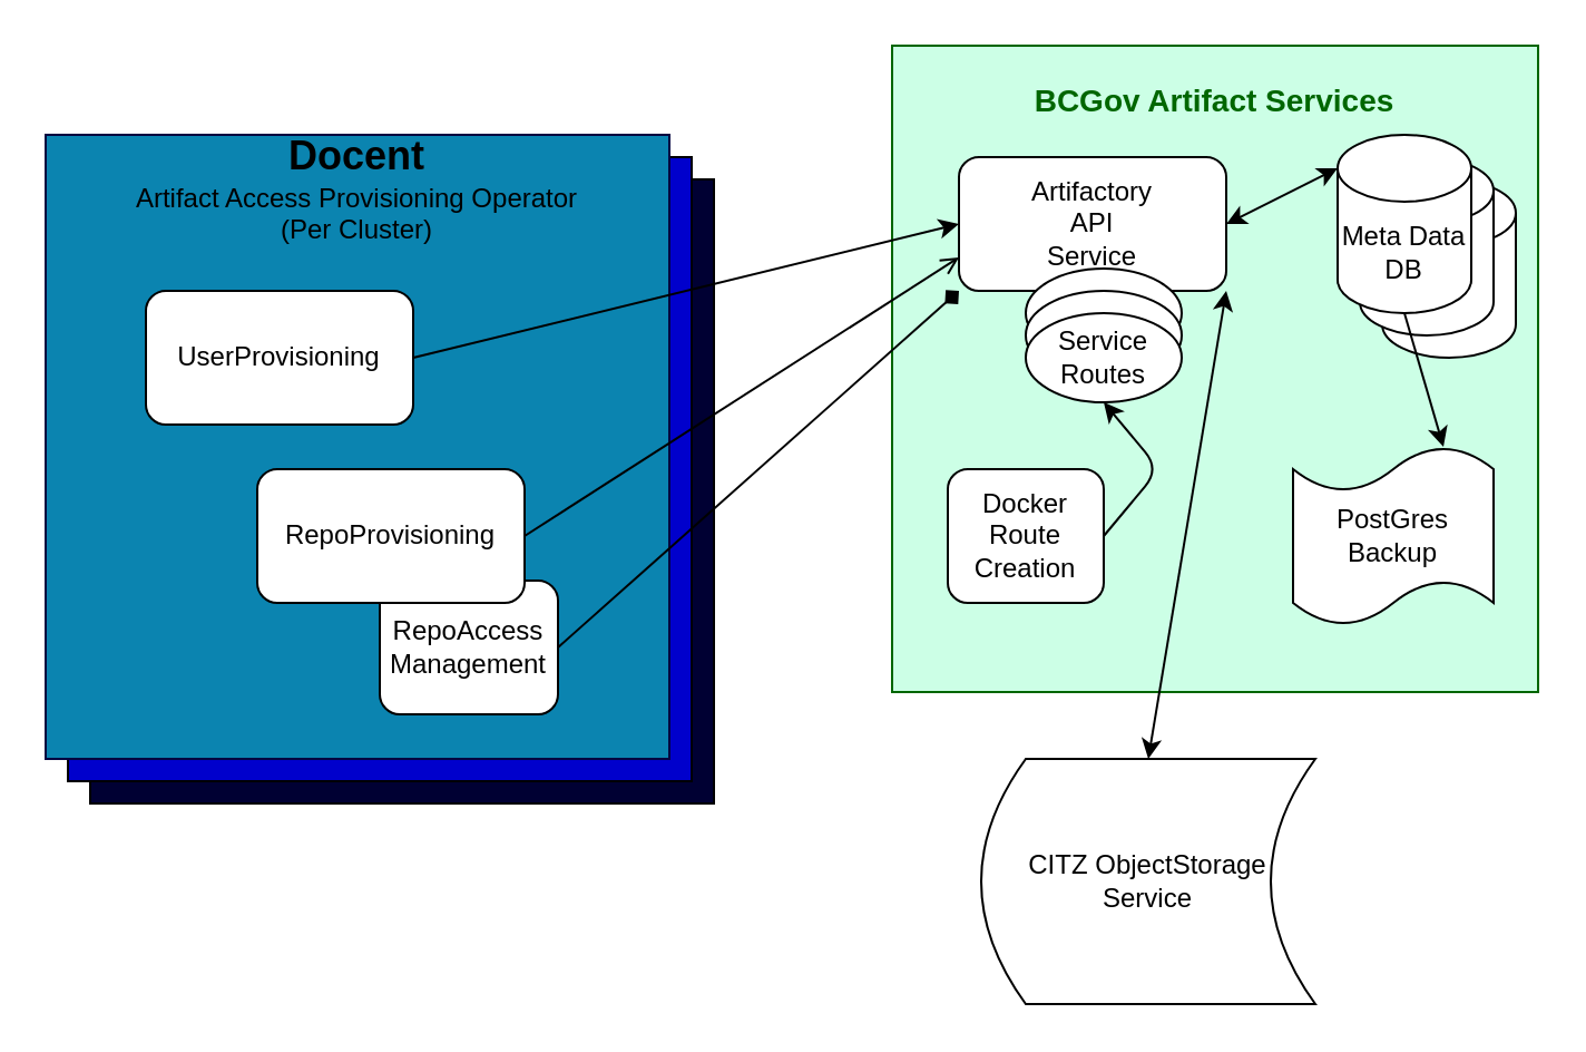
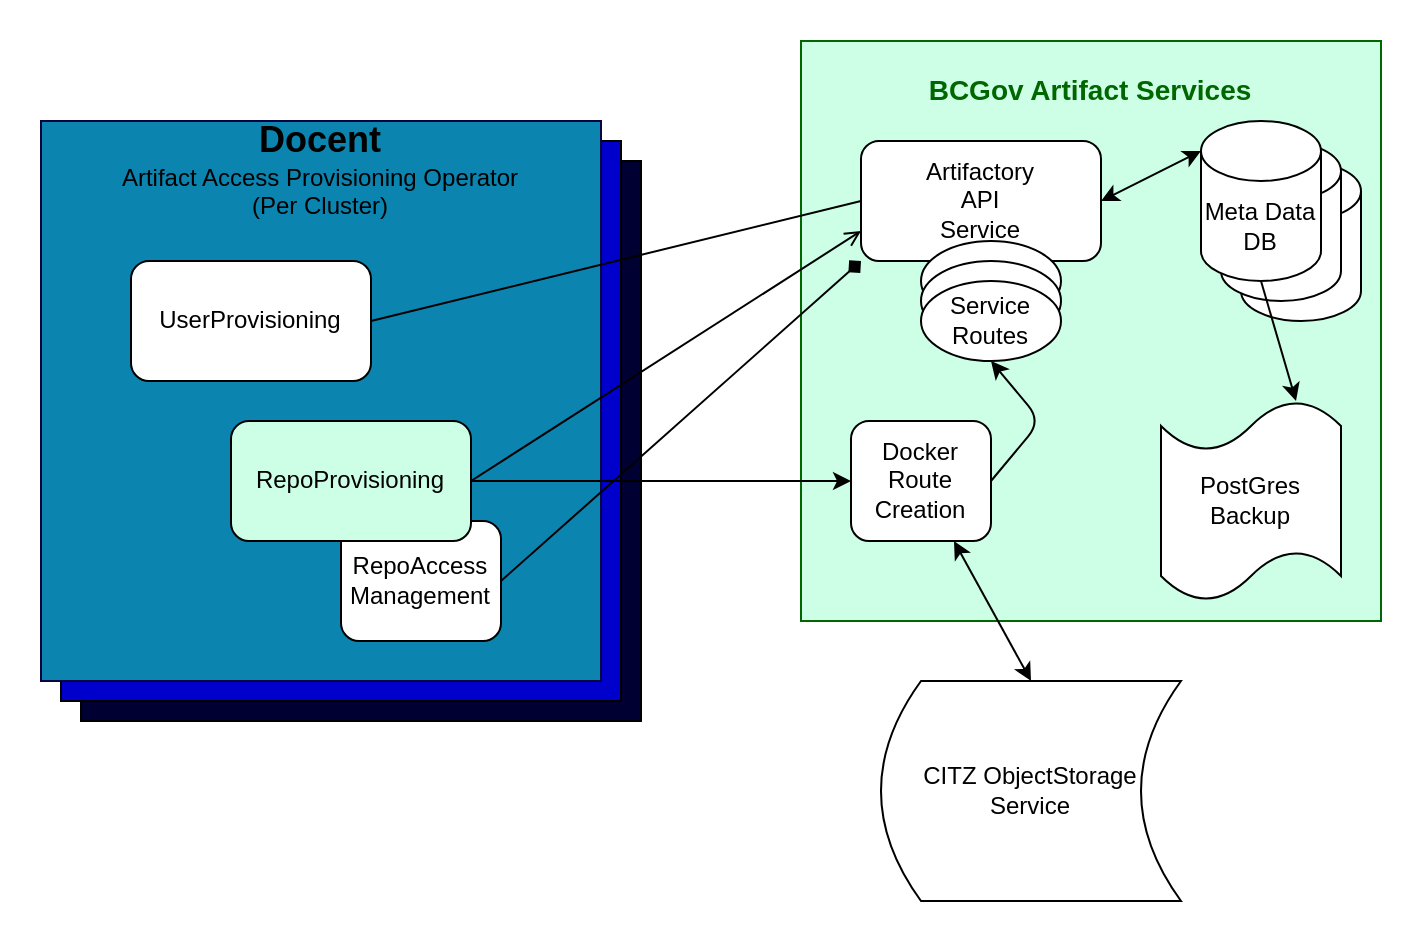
  <mxCell id="0" />
  <mxCell id="1" parent="0" />
  <mxCell id="2" value="&lt;h1&gt;&lt;font style=&quot;font-size: 14px&quot;&gt;BCGov Artifact Services&lt;/font&gt;&lt;font style=&quot;font-size: 14px&quot;&gt;&lt;br&gt;&lt;/font&gt;&lt;font style=&quot;font-size: 14px&quot;&gt;&lt;br&gt;&lt;/font&gt;&lt;font style=&quot;font-size: 14px&quot;&gt;&lt;br&gt;&lt;/font&gt;&lt;font style=&quot;font-size: 14px&quot;&gt;&lt;br&gt;&lt;/font&gt;&lt;font style=&quot;font-size: 14px&quot;&gt;&lt;br&gt;&lt;/font&gt;&lt;font style=&quot;font-size: 14px&quot;&gt;&lt;br&gt;&lt;/font&gt;&lt;font style=&quot;font-size: 14px&quot;&gt;&lt;br&gt;&lt;/font&gt;&lt;font style=&quot;font-size: 14px&quot;&gt;&lt;br&gt;&lt;/font&gt;&lt;font style=&quot;font-size: 14px&quot;&gt;&lt;br&gt;&lt;/font&gt;&lt;/h1&gt;&lt;h1&gt;&lt;/h1&gt;&lt;font style=&quot;font-size: 14px&quot;&gt;&lt;br&gt;&lt;/font&gt;" style="whiteSpace=wrap;html=1;aspect=fixed;fillColor=#CCFFE6;strokeColor=#006600;fontColor=#006600;" vertex="1" parent="1"><mxGeometry x="400" y="20" width="290" height="290" as="geometry" /></mxCell>
  <mxCell id="3" value="" style="whiteSpace=wrap;html=1;aspect=fixed;fillColor=#000033;strokeColor=#000000;" vertex="1" parent="1"><mxGeometry x="40" y="80" width="280" height="280" as="geometry" /></mxCell>
  <mxCell id="4" value="" style="whiteSpace=wrap;html=1;aspect=fixed;fillColor=#0000CC;strokeColor=#000000;" vertex="1" parent="1"><mxGeometry x="30" y="70" width="280" height="280" as="geometry" /></mxCell>
  <mxCell id="5" value="&lt;font&gt;&lt;font style=&quot;font-size: 18px&quot;&gt;&lt;b&gt;Docent&lt;/b&gt;&lt;/font&gt;&lt;br&gt;&lt;font style=&quot;font-size: 12px&quot;&gt;&lt;font&gt;Artifact Access Provisioning Operator&lt;br&gt;(Per Cluster)&lt;/font&gt;&lt;br&gt;&lt;/font&gt;&lt;br&gt;&lt;br&gt;&lt;br&gt;&lt;br&gt;&lt;br&gt;&lt;br&gt;&lt;br&gt;&lt;br&gt;&lt;br&gt;&lt;br&gt;&lt;br&gt;&lt;br&gt;&lt;br&gt;&lt;br&gt;&lt;br&gt;&lt;br&gt;&lt;/font&gt;" style="whiteSpace=wrap;html=1;aspect=fixed;fillColor=#0B84B0;strokeColor=#040440;" vertex="1" parent="1"><mxGeometry x="20" y="60" width="280" height="280" as="geometry" /></mxCell>
  <mxCell id="6" value="Artifactory&lt;br&gt;API&lt;br&gt;Service" style="rounded=1;whiteSpace=wrap;html=1;" vertex="1" parent="1"><mxGeometry x="430" y="70" width="120" height="60" as="geometry" /></mxCell>
  <mxCell id="7" value="Docker&lt;br&gt;Route&lt;br&gt;Creation" style="rounded=1;whiteSpace=wrap;html=1;" vertex="1" parent="1"><mxGeometry x="425" y="210" width="70" height="60" as="geometry" /></mxCell>
  <mxCell id="8" value="UserProvisioning" style="rounded=1;whiteSpace=wrap;html=1;" vertex="1" parent="1"><mxGeometry x="65" y="130" width="120" height="60" as="geometry" /></mxCell>
- <mxCell id="9" value="" style="endArrow=classic;html=1;exitX=1;exitY=0.5;exitDx=0;exitDy=0;entryX=0;entryY=0.5;entryDx=0;entryDy=0;" edge="1" parent="1" source="8" target="6"><mxGeometry width="50" height="50" relative="1" as="geometry"><mxPoint x="350" y="230" as="sourcePoint" /><mxPoint x="400" y="180" as="targetPoint" /><Array as="points" /></mxGeometry></mxCell>
- <mxCell id="10" value="" style="endArrow=classic;html=1;exitX=1;exitY=0.5;exitDx=0;exitDy=0;" edge="1" parent="1" source="18" target="17"><mxGeometry width="50" height="50" relative="1" as="geometry"><mxPoint x="210" y="310" as="sourcePoint" /><mxPoint x="400" y="180" as="targetPoint" /></mxGeometry></mxCell>
+ <mxCell id="9" value="" style="endArrow=none;html=1;exitX=1;exitY=0.5;exitDx=0;exitDy=0;entryX=0;entryY=0.5;entryDx=0;entryDy=0;" edge="1" parent="1" source="8" target="6"><mxGeometry width="50" height="50" relative="1" as="geometry"><mxPoint x="350" y="230" as="sourcePoint" /><mxPoint x="400" y="180" as="targetPoint" /><Array as="points" /></mxGeometry></mxCell>
+ <mxCell id="10" value="" style="endArrow=classic;html=1;entryX=0;entryY=0.5;entryDx=0;entryDy=0;exitX=1;exitY=0.5;exitDx=0;exitDy=0;" edge="1" parent="1" source="18" target="7"><mxGeometry width="50" height="50" relative="1" as="geometry"><mxPoint x="210" y="310" as="sourcePoint" /><mxPoint x="400" y="180" as="targetPoint" /></mxGeometry></mxCell>
  <mxCell id="11" value="" style="endArrow=open;html=1;exitX=1;exitY=0.5;exitDx=0;exitDy=0;entryX=0;entryY=0.75;entryDx=0;entryDy=0;" edge="1" parent="1" source="18" target="6"><mxGeometry width="50" height="50" relative="1" as="geometry"><mxPoint x="350" y="230" as="sourcePoint" /><mxPoint x="400" y="180" as="targetPoint" /></mxGeometry></mxCell>
  <mxCell id="12" value="" style="group" vertex="1" connectable="0" parent="1"><mxGeometry x="460" y="120" width="70" height="60" as="geometry" /></mxCell>
  <mxCell id="13" value="" style="ellipse;whiteSpace=wrap;html=1;" vertex="1" parent="12"><mxGeometry width="70" height="40" as="geometry" /></mxCell>
  <mxCell id="14" value="" style="ellipse;whiteSpace=wrap;html=1;" vertex="1" parent="12"><mxGeometry y="10" width="70" height="40" as="geometry" /></mxCell>
  <mxCell id="15" value="Service&lt;br&gt;Routes" style="ellipse;whiteSpace=wrap;html=1;" vertex="1" parent="12"><mxGeometry y="20" width="70" height="40" as="geometry" /></mxCell>
  <mxCell id="16" value="" style="endArrow=classic;html=1;exitX=1;exitY=0.5;exitDx=0;exitDy=0;entryX=0.5;entryY=1;entryDx=0;entryDy=0;" edge="1" parent="1" source="7" target="15"><mxGeometry width="50" height="50" relative="1" as="geometry"><mxPoint x="410" y="260" as="sourcePoint" /><mxPoint x="460" y="210" as="targetPoint" /><Array as="points"><mxPoint x="520" y="210" /></Array></mxGeometry></mxCell>
  <mxCell id="17" value="RepoAccess&lt;br&gt;Management" style="rounded=1;whiteSpace=wrap;html=1;" vertex="1" parent="1"><mxGeometry x="170" y="260" width="80" height="60" as="geometry" /></mxCell>
- <mxCell id="18" value="RepoProvisioning" style="rounded=1;whiteSpace=wrap;html=1;" vertex="1" parent="1"><mxGeometry x="115" y="210" width="120" height="60" as="geometry" /></mxCell>
+ <mxCell id="18" value="RepoProvisioning" style="rounded=1;whiteSpace=wrap;html=1;fillColor=#ccffe6;" vertex="1" parent="1"><mxGeometry x="115" y="210" width="120" height="60" as="geometry" /></mxCell>
  <mxCell id="19" value="" style="endArrow=diamond;html=1;exitX=1;exitY=0.5;exitDx=0;exitDy=0;entryX=0;entryY=1;entryDx=0;entryDy=0;" edge="1" parent="1" source="17" target="6"><mxGeometry width="50" height="50" relative="1" as="geometry"><mxPoint x="350" y="230" as="sourcePoint" /><mxPoint x="400" y="180" as="targetPoint" /></mxGeometry></mxCell>
  <mxCell id="20" value="" style="group" vertex="1" connectable="0" parent="1"><mxGeometry x="600" y="60" width="80" height="100" as="geometry" /></mxCell>
  <mxCell id="21" value="" style="shape=cylinder3;whiteSpace=wrap;html=1;boundedLbl=1;backgroundOutline=1;size=15;" vertex="1" parent="20"><mxGeometry x="20" y="20" width="60" height="80" as="geometry" /></mxCell>
  <mxCell id="22" value="" style="shape=cylinder3;whiteSpace=wrap;html=1;boundedLbl=1;backgroundOutline=1;size=15;" vertex="1" parent="20"><mxGeometry x="10" y="10" width="60" height="80" as="geometry" /></mxCell>
  <mxCell id="23" value="Meta Data DB" style="shape=cylinder3;whiteSpace=wrap;html=1;boundedLbl=1;backgroundOutline=1;size=15;" vertex="1" parent="20"><mxGeometry width="60" height="80" as="geometry" /></mxCell>
  <mxCell id="24" value="" style="endArrow=classic;startArrow=classic;html=1;entryX=1;entryY=0.5;entryDx=0;entryDy=0;exitX=0;exitY=0;exitDx=0;exitDy=15;exitPerimeter=0;" edge="1" parent="1" source="23" target="6"><mxGeometry width="50" height="50" relative="1" as="geometry"><mxPoint x="350" y="230" as="sourcePoint" /><mxPoint x="400" y="180" as="targetPoint" /></mxGeometry></mxCell>
  <mxCell id="25" value="CITZ ObjectStorage Service" style="shape=dataStorage;whiteSpace=wrap;html=1;fixedSize=1;" vertex="1" parent="1"><mxGeometry x="440" y="340" width="150" height="110" as="geometry" /></mxCell>
- <mxCell id="26" value="" style="endArrow=classic;startArrow=classic;html=1;exitX=0.5;exitY=0;exitDx=0;exitDy=0;entryX=1;entryY=1;entryDx=0;entryDy=0;" edge="1" parent="1" source="25" target="6"><mxGeometry width="50" height="50" relative="1" as="geometry"><mxPoint x="350" y="250" as="sourcePoint" /><mxPoint x="400" y="200" as="targetPoint" /></mxGeometry></mxCell>
- <mxCell id="27" value="PostGres Backup" style="shape=tape;whiteSpace=wrap;html=1;size=0.25;" vertex="1" parent="1"><mxGeometry x="580" y="200" width="90" height="80" as="geometry" /></mxCell>
+ <mxCell id="26" value="" style="endArrow=classic;startArrow=classic;html=1;exitX=0.5;exitY=0;exitDx=0;exitDy=0;" edge="1" parent="1" source="25" target="7"><mxGeometry width="50" height="50" relative="1" as="geometry"><mxPoint x="350" y="250" as="sourcePoint" /><mxPoint x="400" y="200" as="targetPoint" /></mxGeometry></mxCell>
+ <mxCell id="27" value="PostGres Backup" style="shape=tape;whiteSpace=wrap;html=1;size=0.25;" vertex="1" parent="1"><mxGeometry x="580" y="200" width="90" height="100" as="geometry" /></mxCell>
  <mxCell id="28" value="" style="endArrow=classic;html=1;exitX=0.5;exitY=1;exitDx=0;exitDy=0;exitPerimeter=0;entryX=0.75;entryY=0;entryDx=0;entryDy=0;entryPerimeter=0;" edge="1" parent="1" source="23" target="27"><mxGeometry width="50" height="50" relative="1" as="geometry"><mxPoint x="350" y="250" as="sourcePoint" /><mxPoint x="400" y="200" as="targetPoint" /></mxGeometry></mxCell>
